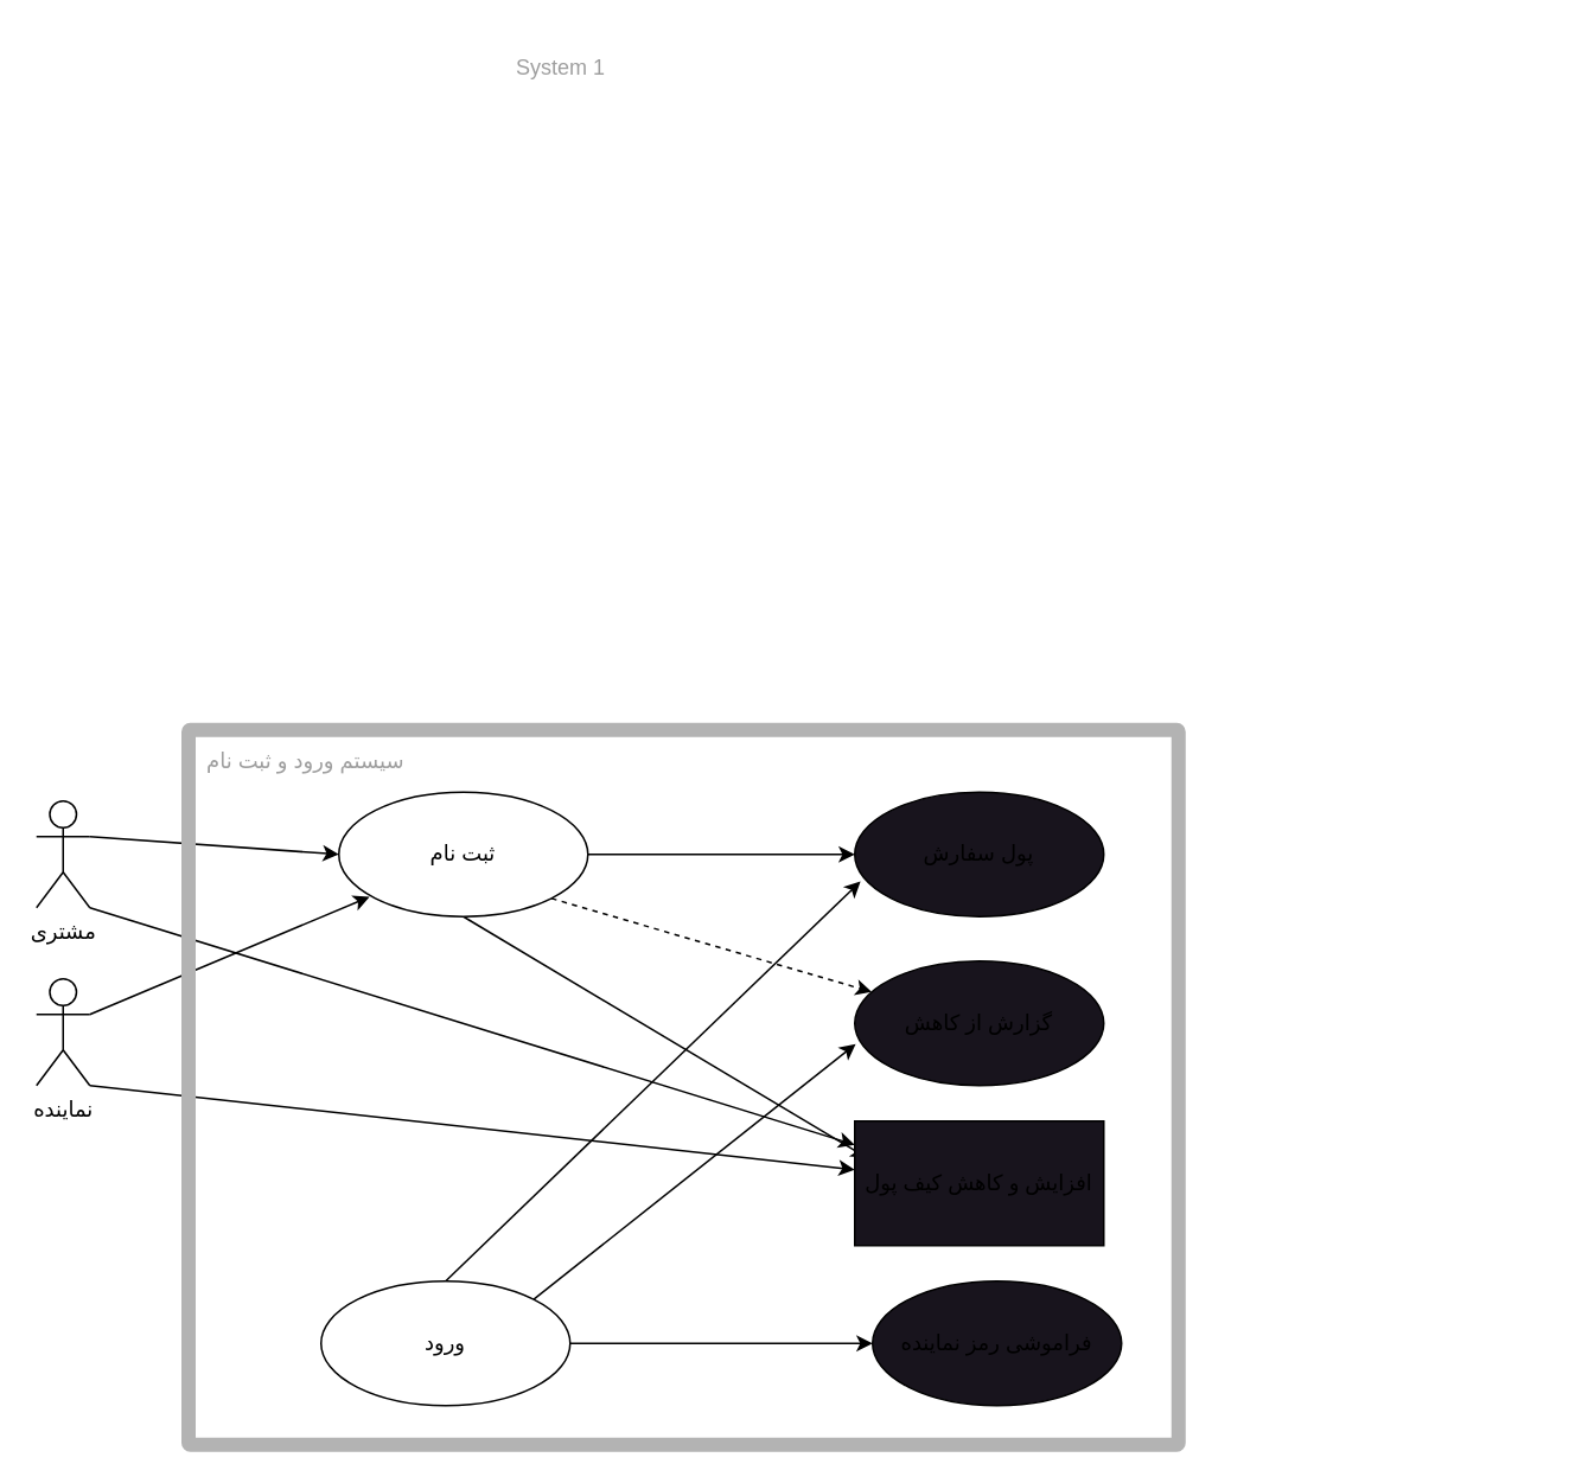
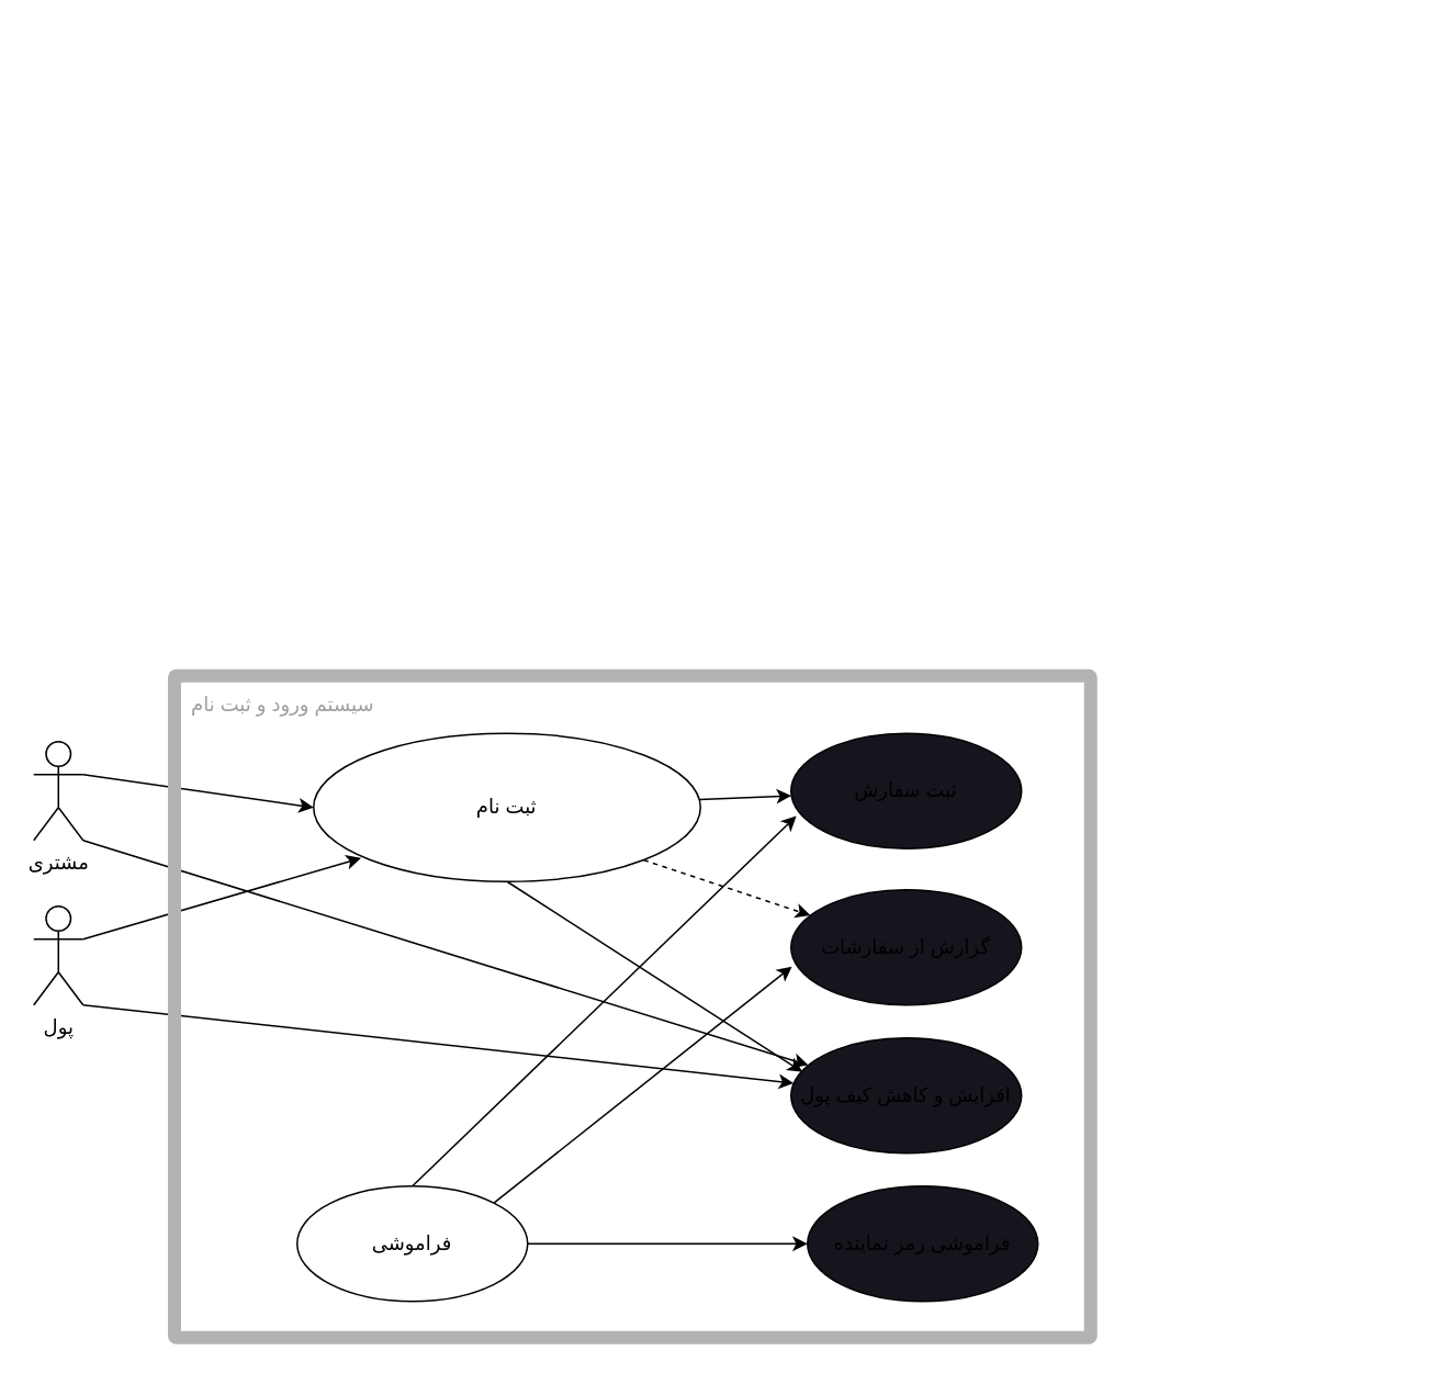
  <mxCell id="0" />
  <mxCell id="1" parent="0" />
  <mxCell id="2" value="" style="edgeStyle=none;html=1;entryX=0;entryY=0.5;entryDx=0;entryDy=0;startArrow=none;exitX=1;exitY=0.333;exitDx=0;exitDy=0;exitPerimeter=0;" edge="1" parent="1" source="4" target="8"><mxGeometry relative="1" as="geometry"><mxPoint x="190" y="480" as="targetPoint" /></mxGeometry></mxCell>
  <mxCell id="3" style="edgeStyle=none;html=1;exitX=1;exitY=1;exitDx=0;exitDy=0;exitPerimeter=0;" edge="1" parent="1" source="4" target="11"><mxGeometry relative="1" as="geometry" /></mxCell>
  <mxCell id="4" value="مشتری" style="shape=umlActor;verticalLabelPosition=bottom;verticalAlign=top;html=1;" vertex="1" parent="1"><mxGeometry x="20" y="450" width="30" height="60" as="geometry" /></mxCell>
  <mxCell id="5" value="" style="edgeStyle=none;html=1;" edge="1" parent="1" source="8" target="9"><mxGeometry relative="1" as="geometry" /></mxCell>
  <mxCell id="6" style="edgeStyle=none;html=1;exitX=0.5;exitY=1;exitDx=0;exitDy=0;entryX=0.05;entryY=0.295;entryDx=0;entryDy=0;entryPerimeter=0;" edge="1" parent="1" source="8" target="11"><mxGeometry relative="1" as="geometry" /></mxCell>
  <mxCell id="7" style="edgeStyle=none;html=1;exitX=1;exitY=1;exitDx=0;exitDy=0;dashed=1;" edge="1" parent="1" source="8" target="10"><mxGeometry relative="1" as="geometry" /></mxCell>
- <mxCell id="8" value="ثبت نام" style="ellipse;whiteSpace=wrap;html=1;" vertex="1" parent="1"><mxGeometry x="190" y="445" width="140" height="70" as="geometry" /></mxCell>
- <mxCell id="9" value="پول سفارش" style="ellipse;whiteSpace=wrap;html=1;fillColor=rgb(24, 20, 29);" vertex="1" parent="1"><mxGeometry x="480" y="445" width="140" height="70" as="geometry" /></mxCell>
- <mxCell id="10" value="گزارش از کاهش" style="ellipse;whiteSpace=wrap;html=1;fillColor=rgb(24, 20, 29);" vertex="1" parent="1"><mxGeometry x="480" y="540" width="140" height="70" as="geometry" /></mxCell>
- <mxCell id="11" value="افزایش و کاهش کیف پول" style="whiteSpace=wrap;html=1;fillColor=rgb(24, 20, 29);rounded=0;" vertex="1" parent="1"><mxGeometry x="480" y="630" width="140" height="70" as="geometry" /></mxCell>
+ <mxCell id="8" value="ثبت نام" style="ellipse;whiteSpace=wrap;html=1;" vertex="1" parent="1"><mxGeometry x="190" y="445" width="235" height="90" as="geometry" /></mxCell>
+ <mxCell id="9" value="ثبت سفارش" style="ellipse;whiteSpace=wrap;html=1;fillColor=rgb(24, 20, 29);" vertex="1" parent="1"><mxGeometry x="480" y="445" width="140" height="70" as="geometry" /></mxCell>
+ <mxCell id="10" value="گزارش از سفارشات" style="ellipse;whiteSpace=wrap;html=1;fillColor=rgb(24, 20, 29);" vertex="1" parent="1"><mxGeometry x="480" y="540" width="140" height="70" as="geometry" /></mxCell>
+ <mxCell id="11" value="افزایش و کاهش کیف پول" style="ellipse;whiteSpace=wrap;html=1;fillColor=rgb(24, 20, 29);" vertex="1" parent="1"><mxGeometry x="480" y="630" width="140" height="70" as="geometry" /></mxCell>
  <mxCell id="12" style="edgeStyle=none;html=1;exitX=1;exitY=0.333;exitDx=0;exitDy=0;exitPerimeter=0;entryX=0.123;entryY=0.841;entryDx=0;entryDy=0;entryPerimeter=0;" edge="1" parent="1" source="14" target="8"><mxGeometry relative="1" as="geometry" /></mxCell>
  <mxCell id="13" style="edgeStyle=none;html=1;exitX=1;exitY=1;exitDx=0;exitDy=0;exitPerimeter=0;" edge="1" parent="1" source="14" target="11"><mxGeometry relative="1" as="geometry" /></mxCell>
- <mxCell id="14" value="نماینده" style="shape=umlActor;verticalLabelPosition=bottom;verticalAlign=top;html=1;" vertex="1" parent="1"><mxGeometry x="20" y="550" width="30" height="60" as="geometry" /></mxCell>
+ <mxCell id="14" value="پول" style="shape=umlActor;verticalLabelPosition=bottom;verticalAlign=top;html=1;" vertex="1" parent="1"><mxGeometry x="20" y="550" width="30" height="60" as="geometry" /></mxCell>
  <mxCell id="15" value="" style="edgeStyle=none;html=1;" edge="1" parent="1" source="18" target="19"><mxGeometry relative="1" as="geometry" /></mxCell>
  <mxCell id="16" style="edgeStyle=none;html=1;exitX=1;exitY=0;exitDx=0;exitDy=0;entryX=0.004;entryY=0.666;entryDx=0;entryDy=0;entryPerimeter=0;" edge="1" parent="1" source="18" target="10"><mxGeometry relative="1" as="geometry" /></mxCell>
  <mxCell id="17" style="edgeStyle=none;html=1;exitX=0.5;exitY=0;exitDx=0;exitDy=0;entryX=0.023;entryY=0.717;entryDx=0;entryDy=0;entryPerimeter=0;" edge="1" parent="1" source="18" target="9"><mxGeometry relative="1" as="geometry" /></mxCell>
- <mxCell id="18" value="ورود" style="ellipse;whiteSpace=wrap;html=1;" vertex="1" parent="1"><mxGeometry x="180" y="720" width="140" height="70" as="geometry" /></mxCell>
+ <mxCell id="18" value="فراموشی" style="ellipse;whiteSpace=wrap;html=1;" vertex="1" parent="1"><mxGeometry x="180" y="720" width="140" height="70" as="geometry" /></mxCell>
  <mxCell id="19" value="فراموشی رمز نماینده" style="ellipse;whiteSpace=wrap;html=1;fillColor=rgb(24, 20, 29);" vertex="1" parent="1"><mxGeometry x="490" y="720" width="140" height="70" as="geometry" /></mxCell>
- <mxCell id="20" value="System 1" style="sketch=0;points=[[0,0,0],[0.25,0,0],[0.5,0,0],[0.75,0,0],[1,0,0],[1,0.25,0],[1,0.5,0],[1,0.75,0],[1,1,0],[0.75,1,0],[0.5,1,0],[0.25,1,0],[0,1,0],[0,0.75,0],[0,0.5,0],[0,0.25,0]];rounded=1;absoluteArcSize=1;arcSize=2;html=1;strokeColor=none;gradientColor=none;shadow=0;dashed=0;fontSize=12;fontColor=#9E9E9E;align=left;verticalAlign=top;spacing=10;spacingTop=-4;fillColor=none;" vertex="1" parent="1"><mxGeometry x="280" y="20" width="580" height="390" as="geometry" /></mxCell>
  <mxCell id="21" value="سیستم ورود و ثبت نام&amp;nbsp;" style="sketch=0;points=[[0,0,0],[0.25,0,0],[0.5,0,0],[0.75,0,0],[1,0,0],[1,0.25,0],[1,0.5,0],[1,0.75,0],[1,1,0],[0.75,1,0],[0.5,1,0],[0.25,1,0],[0,1,0],[0,0.75,0],[0,0.5,0],[0,0.25,0]];rounded=1;absoluteArcSize=1;arcSize=2;html=1;strokeColor=#B3B3B3;gradientColor=none;shadow=0;fontSize=12;fontColor=#9E9E9E;align=left;verticalAlign=top;spacing=10;spacingTop=-4;fillColor=none;strokeWidth=8;" vertex="1" parent="1"><mxGeometry x="105.5" y="410" width="556.5" height="402" as="geometry" /></mxCell>
